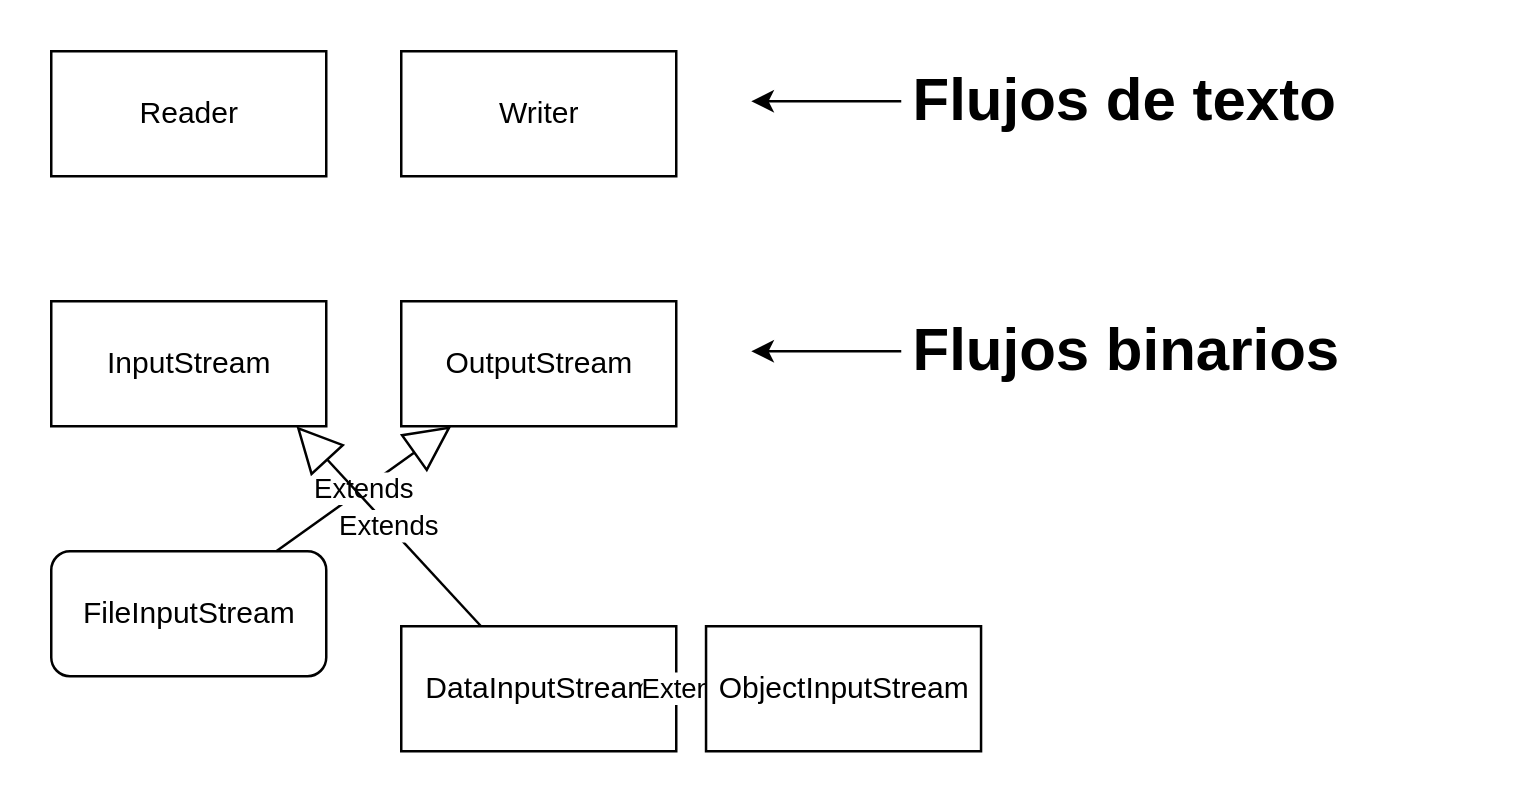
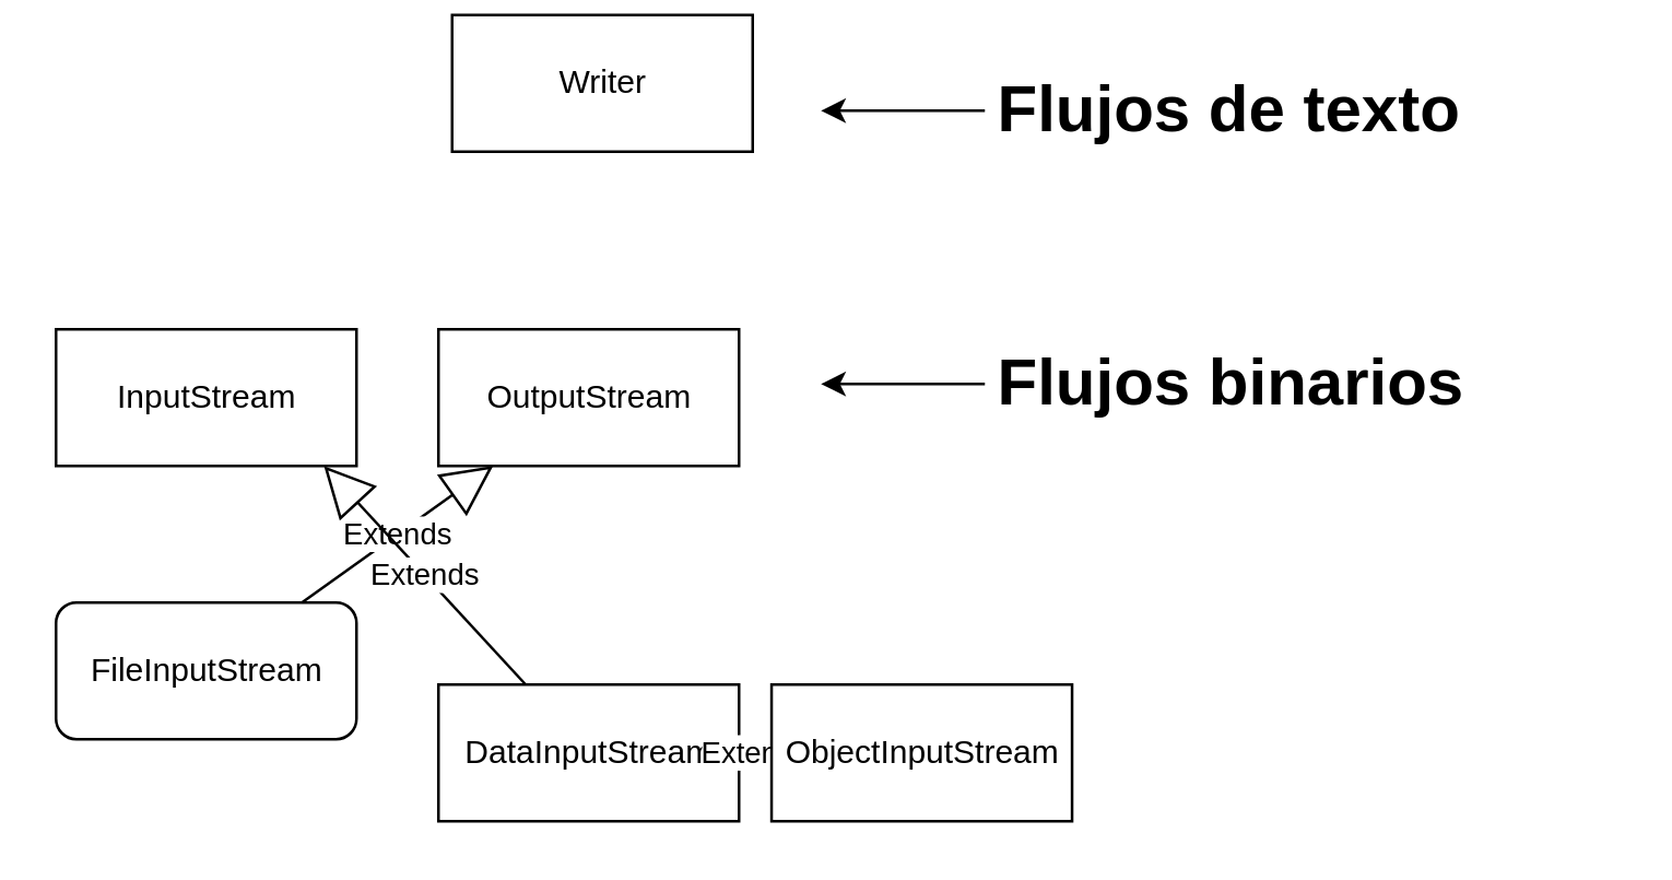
  <mxCell id="0" />
  <mxCell id="1" parent="0" />
- <mxCell id="2" value="Reader" style="html=1;" parent="1" vertex="1"><mxGeometry x="20" y="20" width="110" height="50" as="geometry" /></mxCell>
- <mxCell id="3" value="Writer" style="html=1;" parent="1" vertex="1"><mxGeometry x="160" y="20" width="110" height="50" as="geometry" /></mxCell>
+ <mxCell id="3" value="Writer" style="html=1;" parent="1" vertex="1"><mxGeometry x="165" y="5" width="110" height="50" as="geometry" /></mxCell>
  <mxCell id="4" style="edgeStyle=orthogonalEdgeStyle;rounded=0;orthogonalLoop=1;jettySize=auto;html=1;" parent="1" source="5" edge="1"><mxGeometry relative="1" as="geometry"><mxPoint x="300" y="40" as="targetPoint" /></mxGeometry></mxCell>
  <mxCell id="5" value="&lt;h1&gt;Flujos de texto&lt;/h1&gt;" style="text;html=1;strokeColor=none;fillColor=none;spacing=5;spacingTop=-20;whiteSpace=wrap;overflow=hidden;rounded=0;" parent="1" vertex="1"><mxGeometry x="360" y="20" width="230" height="40" as="geometry" /></mxCell>
  <mxCell id="6" value="InputStream" style="html=1;" parent="1" vertex="1"><mxGeometry x="20" y="120" width="110" height="50" as="geometry" /></mxCell>
  <mxCell id="7" value="OutputStream" style="html=1;" parent="1" vertex="1"><mxGeometry x="160" y="120" width="110" height="50" as="geometry" /></mxCell>
  <mxCell id="8" style="edgeStyle=orthogonalEdgeStyle;rounded=0;orthogonalLoop=1;jettySize=auto;html=1;" parent="1" source="9" edge="1"><mxGeometry relative="1" as="geometry"><mxPoint x="300" y="140" as="targetPoint" /></mxGeometry></mxCell>
  <mxCell id="9" value="&lt;h1&gt;Flujos binarios&lt;/h1&gt;" style="text;html=1;strokeColor=none;fillColor=none;spacing=5;spacingTop=-20;whiteSpace=wrap;overflow=hidden;rounded=0;" parent="1" vertex="1"><mxGeometry x="360" y="120" width="230" height="40" as="geometry" /></mxCell>
  <mxCell id="10" value="FileInputStream" style="html=1;rounded=1;" vertex="1" parent="1"><mxGeometry x="20" y="220" width="110" height="50" as="geometry" /></mxCell>
  <mxCell id="11" value="Extends" style="endArrow=block;endSize=16;endFill=0;html=1;" edge="1" parent="1" source="10" target="7"><mxGeometry width="160" relative="1" as="geometry"><mxPoint x="130" y="440" as="sourcePoint" /><mxPoint x="290" y="440" as="targetPoint" /></mxGeometry></mxCell>
  <mxCell id="12" value="DataInputStream" style="html=1;" vertex="1" parent="1"><mxGeometry x="160" y="250" width="110" height="50" as="geometry" /></mxCell>
  <mxCell id="13" value="Extends" style="endArrow=block;endSize=16;endFill=0;html=1;" edge="1" source="12" parent="1"><mxGeometry width="160" relative="1" as="geometry"><mxPoint x="270" y="470" as="sourcePoint" /><mxPoint x="118.077" y="170" as="targetPoint" /></mxGeometry></mxCell>
  <mxCell id="14" value="Extends" style="endArrow=block;endSize=16;endFill=0;html=1;" edge="1" source="15" parent="1" target="12"><mxGeometry width="160" relative="1" as="geometry"><mxPoint x="391.92" y="470" as="sourcePoint" /><mxPoint x="239.997" y="170" as="targetPoint" /></mxGeometry></mxCell>
  <mxCell id="15" value="ObjectInputStream" style="html=1;" vertex="1" parent="1"><mxGeometry x="281.92" y="250" width="110" height="50" as="geometry" /></mxCell>
